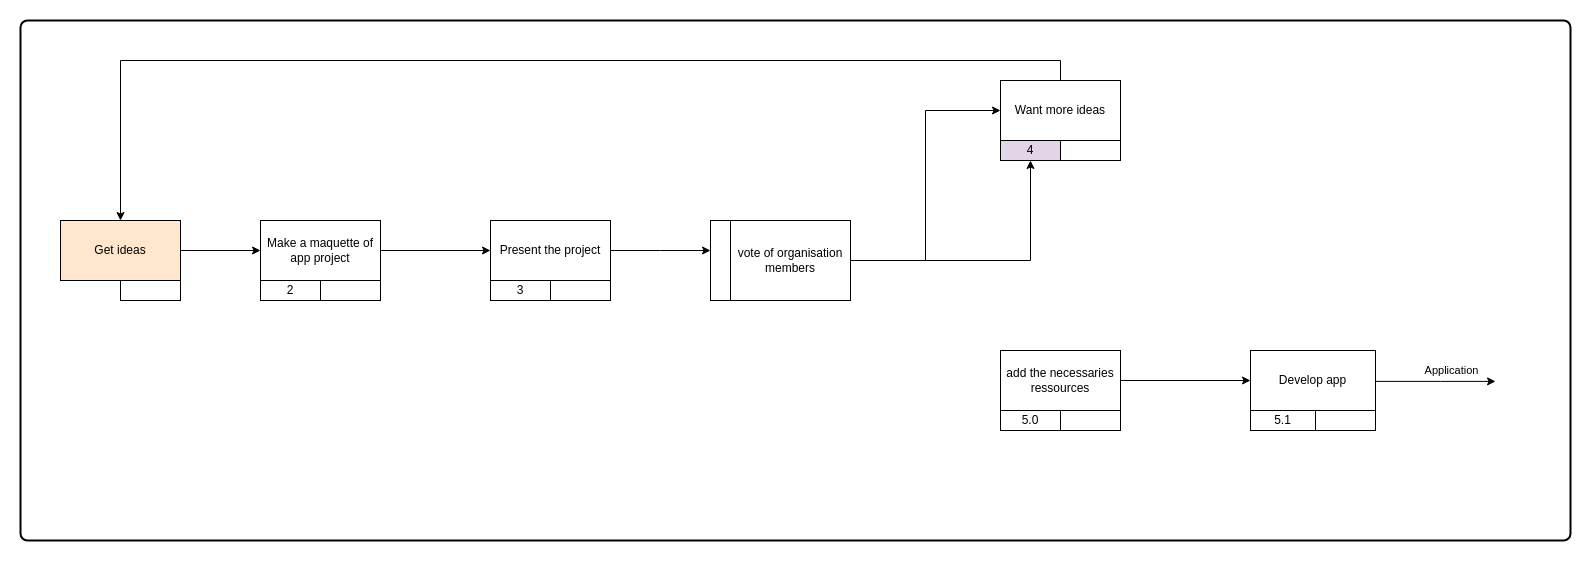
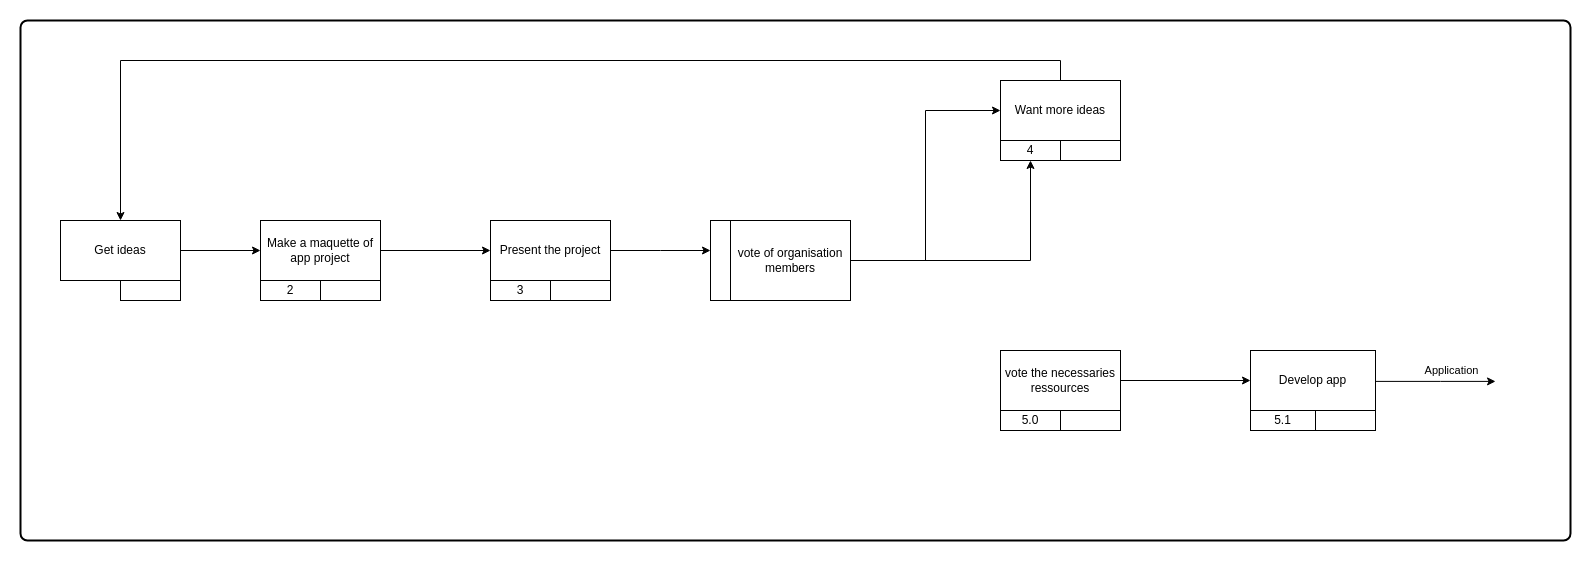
  <mxCell id="0" />
  <mxCell id="1" parent="0" />
  <mxCell id="2" value="" style="rounded=1;whiteSpace=wrap;html=1;absoluteArcSize=1;arcSize=14;strokeWidth=2;" vertex="1" parent="1"><mxGeometry x="20" y="20" width="1550" height="520" as="geometry" /></mxCell>
  <mxCell id="3" style="edgeStyle=orthogonalEdgeStyle;rounded=0;orthogonalLoop=1;jettySize=auto;html=1;" edge="1" parent="1" source="4" target="7"><mxGeometry relative="1" as="geometry" /></mxCell>
- <mxCell id="4" value="Get ideas" style="rounded=0;whiteSpace=wrap;html=1;fillColor=#ffe6cc;" vertex="1" parent="1"><mxGeometry x="60" y="220" width="120" height="60" as="geometry" /></mxCell>
+ <mxCell id="4" value="Get ideas" style="rounded=0;whiteSpace=wrap;html=1;" vertex="1" parent="1"><mxGeometry x="60" y="220" width="120" height="60" as="geometry" /></mxCell>
  <mxCell id="5" value="" style="rounded=0;whiteSpace=wrap;html=1;" vertex="1" parent="1"><mxGeometry x="120" y="280" width="60" height="20" as="geometry" /></mxCell>
  <mxCell id="6" style="edgeStyle=orthogonalEdgeStyle;rounded=0;orthogonalLoop=1;jettySize=auto;html=1;" edge="1" parent="1" source="7" target="10"><mxGeometry relative="1" as="geometry" /></mxCell>
  <mxCell id="7" value="Make a maquette of app project" style="rounded=0;whiteSpace=wrap;html=1;" vertex="1" parent="1"><mxGeometry x="260" y="220" width="120" height="60" as="geometry" /></mxCell>
  <mxCell id="8" value="2" style="rounded=0;whiteSpace=wrap;html=1;" vertex="1" parent="1"><mxGeometry x="260" y="280" width="60" height="20" as="geometry" /></mxCell>
  <mxCell id="9" value="" style="rounded=0;whiteSpace=wrap;html=1;" vertex="1" parent="1"><mxGeometry x="320" y="280" width="60" height="20" as="geometry" /></mxCell>
  <mxCell id="10" value="Present the project" style="rounded=0;whiteSpace=wrap;html=1;" vertex="1" parent="1"><mxGeometry x="490" y="220" width="120" height="60" as="geometry" /></mxCell>
  <mxCell id="11" value="3" style="rounded=0;whiteSpace=wrap;html=1;" vertex="1" parent="1"><mxGeometry x="490" y="280" width="60" height="20" as="geometry" /></mxCell>
  <mxCell id="12" value="" style="rounded=0;whiteSpace=wrap;html=1;" vertex="1" parent="1"><mxGeometry x="550" y="280" width="60" height="20" as="geometry" /></mxCell>
  <mxCell id="13" style="edgeStyle=orthogonalEdgeStyle;rounded=0;orthogonalLoop=1;jettySize=auto;html=1;entryX=0.5;entryY=0;entryDx=0;entryDy=0;exitX=0.5;exitY=0;exitDx=0;exitDy=0;" edge="1" parent="1" source="14" target="4"><mxGeometry relative="1" as="geometry" /></mxCell>
  <mxCell id="14" value="Want more ideas" style="rounded=0;whiteSpace=wrap;html=1;" vertex="1" parent="1"><mxGeometry x="1000" y="80" width="120" height="60" as="geometry" /></mxCell>
- <mxCell id="15" value="4" style="rounded=0;whiteSpace=wrap;html=1;fillColor=#e1d5e7;" vertex="1" parent="1"><mxGeometry x="1000" y="140" width="60" height="20" as="geometry" /></mxCell>
+ <mxCell id="15" value="4" style="rounded=0;whiteSpace=wrap;html=1;" vertex="1" parent="1"><mxGeometry x="1000" y="140" width="60" height="20" as="geometry" /></mxCell>
  <mxCell id="16" value="" style="rounded=0;whiteSpace=wrap;html=1;" vertex="1" parent="1"><mxGeometry x="1060" y="140" width="60" height="20" as="geometry" /></mxCell>
  <mxCell id="17" style="edgeStyle=orthogonalEdgeStyle;rounded=0;orthogonalLoop=1;jettySize=auto;html=1;entryX=0;entryY=0.5;entryDx=0;entryDy=0;" edge="1" parent="1" source="19" target="14"><mxGeometry relative="1" as="geometry" /></mxCell>
  <mxCell id="18" style="edgeStyle=orthogonalEdgeStyle;rounded=0;orthogonalLoop=1;jettySize=auto;html=1;" edge="1" parent="1" source="19" target="15"><mxGeometry relative="1" as="geometry" /></mxCell>
  <mxCell id="19" value="vote of organisation members " style="rounded=0;whiteSpace=wrap;html=1;" vertex="1" parent="1"><mxGeometry x="730" y="220" width="120" height="80" as="geometry" /></mxCell>
  <mxCell id="20" value="" style="rounded=0;whiteSpace=wrap;html=1;" vertex="1" parent="1"><mxGeometry x="710" y="220" width="20" height="80" as="geometry" /></mxCell>
  <mxCell id="21" style="edgeStyle=orthogonalEdgeStyle;rounded=0;orthogonalLoop=1;jettySize=auto;html=1;" edge="1" parent="1" source="10"><mxGeometry relative="1" as="geometry"><mxPoint x="710" y="250" as="targetPoint" /></mxGeometry></mxCell>
  <mxCell id="22" style="edgeStyle=orthogonalEdgeStyle;rounded=0;orthogonalLoop=1;jettySize=auto;html=1;" edge="1" parent="1" source="23" target="26"><mxGeometry relative="1" as="geometry" /></mxCell>
- <mxCell id="23" value="add the necessaries ressources" style="rounded=0;whiteSpace=wrap;html=1;" vertex="1" parent="1"><mxGeometry x="1000" y="350" width="120" height="60" as="geometry" /></mxCell>
+ <mxCell id="23" value="vote the necessaries ressources" style="rounded=0;whiteSpace=wrap;html=1;" vertex="1" parent="1"><mxGeometry x="1000" y="350" width="120" height="60" as="geometry" /></mxCell>
  <mxCell id="24" value="5.0" style="rounded=0;whiteSpace=wrap;html=1;" vertex="1" parent="1"><mxGeometry x="1000" y="410" width="60" height="20" as="geometry" /></mxCell>
  <mxCell id="25" value="" style="rounded=0;whiteSpace=wrap;html=1;" vertex="1" parent="1"><mxGeometry x="1060" y="410" width="60" height="20" as="geometry" /></mxCell>
  <mxCell id="26" value="Develop app" style="rounded=0;whiteSpace=wrap;html=1;" vertex="1" parent="1"><mxGeometry x="1250" y="350" width="125" height="60" as="geometry" /></mxCell>
  <mxCell id="27" value="5.1" style="rounded=0;whiteSpace=wrap;html=1;" vertex="1" parent="1"><mxGeometry x="1250" y="410" width="65" height="20" as="geometry" /></mxCell>
  <mxCell id="28" value="" style="rounded=0;whiteSpace=wrap;html=1;" vertex="1" parent="1"><mxGeometry x="1315" y="410" width="60" height="20" as="geometry" /></mxCell>
  <mxCell id="29" style="edgeStyle=orthogonalEdgeStyle;rounded=0;orthogonalLoop=1;jettySize=auto;html=1;entryX=0.042;entryY=0.515;entryDx=0;entryDy=0;entryPerimeter=0;" edge="1" parent="1" source="26"><mxGeometry relative="1" as="geometry"><mxPoint x="1495.04" y="380.9" as="targetPoint" /><Array as="points"><mxPoint x="1440" y="380" /></Array></mxGeometry></mxCell>
  <mxCell id="30" value="Application" style="edgeLabel;html=1;align=center;verticalAlign=middle;resizable=0;points=[];" connectable="0" vertex="1" parent="29"><mxGeometry x="0.78" y="-1" relative="1" as="geometry"><mxPoint x="-32" y="-12" as="offset" /></mxGeometry></mxCell>
